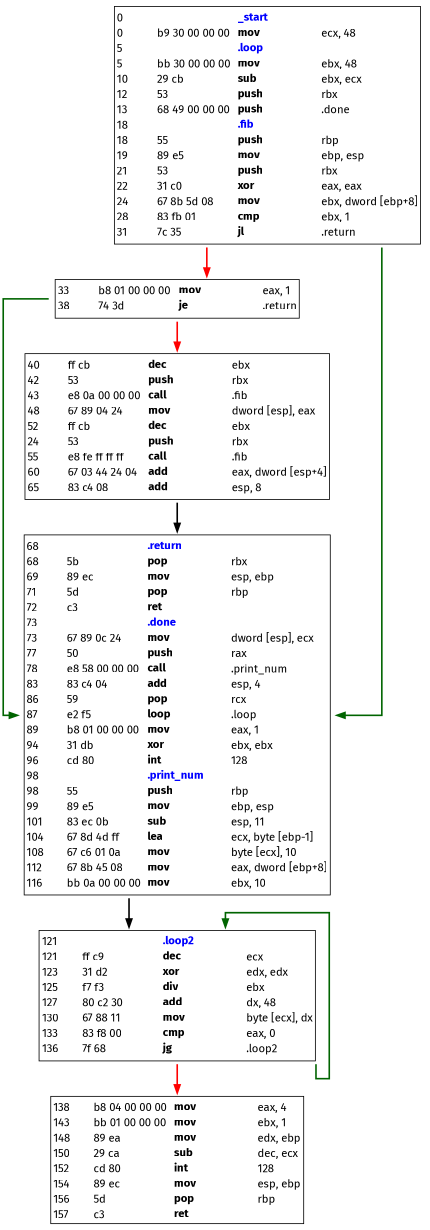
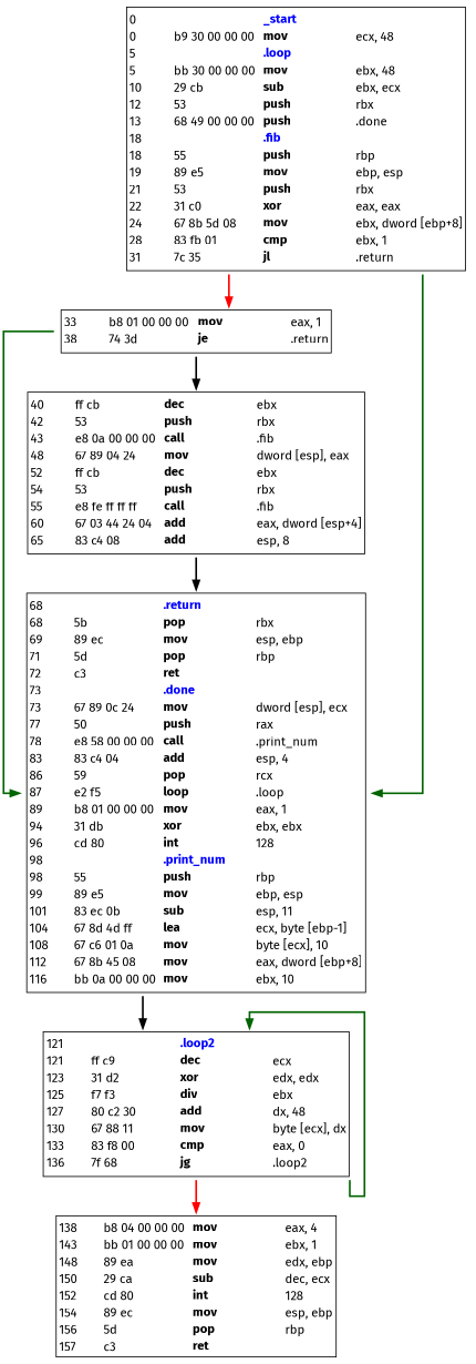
  digraph {
    fontname="Fira Sans"
    splines=ortho
    node [fontname="Fira Sans" shape=plaintext]
    edge [color=red fontname="Fira Sans" headport="top:n" penwidth=2.0 tailport="bottom:s"]
    n1 [label=<<table border="1" cellborder="0" cellspacing="0"><tr PORT="top"><td></td></tr><tr><td align="left">0</td><td></td><td COLSPAN="100%" align="left"><b><font color="blue">_start</font></b></td></tr><tr><td align="left" width="50px">0</td><td align="left" width="100px">b9 30 00 00 00 </td><td align="left" width="100px"><font COLOR="black"><b>mov</b></font></td><td align="left"><font COLOR="black"> ecx, 48</font></td></tr><tr><td align="left">5</td><td></td><td COLSPAN="100%" align="left"><b><font color="blue">.loop</font></b></td></tr><tr><td align="left" width="50px">5</td><td align="left" width="100px">bb 30 00 00 00 </td><td align="left" width="100px"><font COLOR="black"><b>mov</b></font></td><td align="left"><font COLOR="black"> ebx, 48</font></td></tr><tr><td align="left" width="50px">10</td><td align="left" width="100px">29 cb </td><td align="left" width="100px"><font COLOR="black"><b>sub</b></font></td><td align="left"><font COLOR="black"> ebx, ecx</font></td></tr><tr><td align="left" width="50px">12</td><td align="left" width="100px">53 </td><td align="left" width="100px"><font COLOR="black"><b>push</b></font></td><td align="left"><font COLOR="black"> rbx</font></td></tr><tr><td align="left" width="50px">13</td><td align="left" width="100px">68 49 00 00 00 </td><td align="left" width="100px"><font COLOR="black"><b>push</b></font></td><td align="left"><font COLOR="black"> .done</font></td></tr><tr><td align="left">18</td><td></td><td COLSPAN="100%" align="left"><b><font color="blue">.fib</font></b></td></tr><tr><td align="left" width="50px">18</td><td align="left" width="100px">55 </td><td align="left" width="100px"><font COLOR="black"><b>push</b></font></td><td align="left"><font COLOR="black"> rbp</font></td></tr><tr><td align="left" width="50px">19</td><td align="left" width="100px">89 e5 </td><td align="left" width="100px"><font COLOR="black"><b>mov</b></font></td><td align="left"><font COLOR="black"> ebp, esp</font></td></tr><tr><td align="left" width="50px">21</td><td align="left" width="100px">53 </td><td align="left" width="100px"><font COLOR="black"><b>push</b></font></td><td align="left"><font COLOR="black"> rbx</font></td></tr><tr><td align="left" width="50px">22</td><td align="left" width="100px">31 c0 </td><td align="left" width="100px"><font COLOR="black"><b>xor</b></font></td><td align="left"><font COLOR="black"> eax, eax</font></td></tr><tr><td align="left" width="50px">24</td><td align="left" width="100px">67 8b 5d 08 </td><td align="left" width="100px"><font COLOR="black"><b>mov</b></font></td><td align="left"><font COLOR="black"> ebx, dword [ebp+8]</font></td></tr><tr><td align="left" width="50px">28</td><td align="left" width="100px">83 fb 01 </td><td align="left" width="100px"><font COLOR="black"><b>cmp</b></font></td><td align="left"><font COLOR="black"> ebx, 1</font></td></tr><tr><td align="left" width="50px">31</td><td align="left" width="100px">7c 35 </td><td align="left" width="100px"><font COLOR="black"><b>jl</b></font></td><td align="left"><font COLOR="black"> .return</font></td></tr><tr PORT="bottom"><td></td></tr></table>>]
    n2 [label=<<table border="1" cellborder="0" cellspacing="0"><tr PORT="top"><td></td></tr><tr><td align="left" width="50px">33</td><td align="left" width="100px">b8 01 00 00 00 </td><td align="left" width="100px"><font COLOR="black"><b>mov</b></font></td><td align="left"><font COLOR="black"> eax, 1</font></td></tr><tr><td align="left" width="50px">38</td><td align="left" width="100px">74 3d </td><td align="left" width="100px"><font COLOR="black"><b>je</b></font></td><td align="left"><font COLOR="black"> .return</font></td></tr><tr PORT="bottom"><td></td></tr></table>>]
    n3 [label=<<table border="1" cellborder="0" cellspacing="0"><tr PORT="top"><td></td></tr><tr><td align="left">68</td><td></td><td COLSPAN="100%" align="left"><b><font color="blue">.return</font></b></td></tr><tr><td align="left" width="50px">68</td><td align="left" width="100px">5b </td><td align="left" width="100px"><font COLOR="black"><b>pop</b></font></td><td align="left"><font COLOR="black"> rbx</font></td></tr><tr><td align="left" width="50px">69</td><td align="left" width="100px">89 ec </td><td align="left" width="100px"><font COLOR="black"><b>mov</b></font></td><td align="left"><font COLOR="black"> esp, ebp</font></td></tr><tr><td align="left" width="50px">71</td><td align="left" width="100px">5d </td><td align="left" width="100px"><font COLOR="black"><b>pop</b></font></td><td align="left"><font COLOR="black"> rbp</font></td></tr><tr><td align="left" width="50px">72</td><td align="left" width="100px">c3 </td><td align="left" width="100px"><font COLOR="black"><b>ret</b></font></td><td align="left"><font COLOR="black"> </font></td></tr><tr><td align="left">73</td><td></td><td COLSPAN="100%" align="left"><b><font color="blue">.done</font></b></td></tr><tr><td align="left" width="50px">73</td><td align="left" width="100px">67 89 0c 24 </td><td align="left" width="100px"><font COLOR="black"><b>mov</b></font></td><td align="left"><font COLOR="black"> dword [esp], ecx</font></td></tr><tr><td align="left" width="50px">77</td><td align="left" width="100px">50 </td><td align="left" width="100px"><font COLOR="black"><b>push</b></font></td><td align="left"><font COLOR="black"> rax</font></td></tr><tr><td align="left" width="50px">78</td><td align="left" width="100px">e8 58 00 00 00 </td><td align="left" width="100px"><font COLOR="black"><b>call</b></font></td><td align="left"><font COLOR="black"> .print_num</font></td></tr><tr><td align="left" width="50px">83</td><td align="left" width="100px">83 c4 04 </td><td align="left" width="100px"><font COLOR="black"><b>add</b></font></td><td align="left"><font COLOR="black"> esp, 4</font></td></tr><tr><td align="left" width="50px">86</td><td align="left" width="100px">59 </td><td align="left" width="100px"><font COLOR="black"><b>pop</b></font></td><td align="left"><font COLOR="black"> rcx</font></td></tr><tr><td align="left" width="50px">87</td><td align="left" width="100px">e2 f5 </td><td align="left" width="100px"><font COLOR="black"><b>loop</b></font></td><td align="left"><font COLOR="black"> .loop</font></td></tr><tr><td align="left" width="50px">89</td><td align="left" width="100px">b8 01 00 00 00 </td><td align="left" width="100px"><font COLOR="black"><b>mov</b></font></td><td align="left"><font COLOR="black"> eax, 1</font></td></tr><tr><td align="left" width="50px">94</td><td align="left" width="100px">31 db </td><td align="left" width="100px"><font COLOR="black"><b>xor</b></font></td><td align="left"><font COLOR="black"> ebx, ebx</font></td></tr><tr><td align="left" width="50px">96</td><td align="left" width="100px">cd 80 </td><td align="left" width="100px"><font COLOR="black"><b>int</b></font></td><td align="left"><font COLOR="black"> 128</font></td></tr><tr><td align="left">98</td><td></td><td COLSPAN="100%" align="left"><b><font color="blue">.print_num</font></b></td></tr><tr><td align="left" width="50px">98</td><td align="left" width="100px">55 </td><td align="left" width="100px"><font COLOR="black"><b>push</b></font></td><td align="left"><font COLOR="black"> rbp</font></td></tr><tr><td align="left" width="50px">99</td><td align="left" width="100px">89 e5 </td><td align="left" width="100px"><font COLOR="black"><b>mov</b></font></td><td align="left"><font COLOR="black"> ebp, esp</font></td></tr><tr><td align="left" width="50px">101</td><td align="left" width="100px">83 ec 0b </td><td align="left" width="100px"><font COLOR="black"><b>sub</b></font></td><td align="left"><font COLOR="black"> esp, 11</font></td></tr><tr><td align="left" width="50px">104</td><td align="left" width="100px">67 8d 4d ff </td><td align="left" width="100px"><font COLOR="black"><b>lea</b></font></td><td align="left"><font COLOR="black"> ecx, byte [ebp-1]</font></td></tr><tr><td align="left" width="50px">108</td><td align="left" width="100px">67 c6 01 0a </td><td align="left" width="100px"><font COLOR="black"><b>mov</b></font></td><td align="left"><font COLOR="black"> byte [ecx], 10</font></td></tr><tr><td align="left" width="50px">112</td><td align="left" width="100px">67 8b 45 08 </td><td align="left" width="100px"><font COLOR="black"><b>mov</b></font></td><td align="left"><font COLOR="black"> eax, dword [ebp+8]</font></td></tr><tr><td align="left" width="50px">116</td><td align="left" width="100px">bb 0a 00 00 00 </td><td align="left" width="100px"><font COLOR="black"><b>mov</b></font></td><td align="left"><font COLOR="black"> ebx, 10</font></td></tr><tr PORT="bottom"><td></td></tr></table>>]
-   n4 [label=<<table border="1" cellborder="0" cellspacing="0"><tr PORT="top"><td></td></tr><tr><td align="left" width="50px">40</td><td align="left" width="100px">ff cb </td><td align="left" width="100px"><font COLOR="black"><b>dec</b></font></td><td align="left"><font COLOR="black"> ebx</font></td></tr><tr><td align="left" width="50px">42</td><td align="left" width="100px">53 </td><td align="left" width="100px"><font COLOR="black"><b>push</b></font></td><td align="left"><font COLOR="black"> rbx</font></td></tr><tr><td align="left" width="50px">43</td><td align="left" width="100px">e8 0a 00 00 00 </td><td align="left" width="100px"><font COLOR="black"><b>call</b></font></td><td align="left"><font COLOR="black"> .fib</font></td></tr><tr><td align="left" width="50px">48</td><td align="left" width="100px">67 89 04 24 </td><td align="left" width="100px"><font COLOR="black"><b>mov</b></font></td><td align="left"><font COLOR="black"> dword [esp], eax</font></td></tr><tr><td align="left" width="50px">52</td><td align="left" width="100px">ff cb </td><td align="left" width="100px"><font COLOR="black"><b>dec</b></font></td><td align="left"><font COLOR="black"> ebx</font></td></tr><tr><td align="left" width="50px">24</td><td align="left" width="100px">53 </td><td align="left" width="100px"><font COLOR="black"><b>push</b></font></td><td align="left"><font COLOR="black"> rbx</font></td></tr><tr><td align="left" width="50px">55</td><td align="left" width="100px">e8 fe ff ff ff </td><td align="left" width="100px"><font COLOR="black"><b>call</b></font></td><td align="left"><font COLOR="black"> .fib</font></td></tr><tr><td align="left" width="50px">60</td><td align="left" width="100px">67 03 44 24 04 </td><td align="left" width="100px"><font COLOR="black"><b>add</b></font></td><td align="left"><font COLOR="black"> eax, dword [esp+4]</font></td></tr><tr><td align="left" width="50px">65</td><td align="left" width="100px">83 c4 08 </td><td align="left" width="100px"><font COLOR="black"><b>add</b></font></td><td align="left"><font COLOR="black"> esp, 8</font></td></tr><tr PORT="bottom"><td></td></tr></table>>]
+   n4 [label=<<table border="1" cellborder="0" cellspacing="0"><tr PORT="top"><td></td></tr><tr><td align="left" width="50px">40</td><td align="left" width="100px">ff cb </td><td align="left" width="100px"><font COLOR="black"><b>dec</b></font></td><td align="left"><font COLOR="black"> ebx</font></td></tr><tr><td align="left" width="50px">42</td><td align="left" width="100px">53 </td><td align="left" width="100px"><font COLOR="black"><b>push</b></font></td><td align="left"><font COLOR="black"> rbx</font></td></tr><tr><td align="left" width="50px">43</td><td align="left" width="100px">e8 0a 00 00 00 </td><td align="left" width="100px"><font COLOR="black"><b>call</b></font></td><td align="left"><font COLOR="black"> .fib</font></td></tr><tr><td align="left" width="50px">48</td><td align="left" width="100px">67 89 04 24 </td><td align="left" width="100px"><font COLOR="black"><b>mov</b></font></td><td align="left"><font COLOR="black"> dword [esp], eax</font></td></tr><tr><td align="left" width="50px">52</td><td align="left" width="100px">ff cb </td><td align="left" width="100px"><font COLOR="black"><b>dec</b></font></td><td align="left"><font COLOR="black"> ebx</font></td></tr><tr><td align="left" width="50px">54</td><td align="left" width="100px">53 </td><td align="left" width="100px"><font COLOR="black"><b>push</b></font></td><td align="left"><font COLOR="black"> rbx</font></td></tr><tr><td align="left" width="50px">55</td><td align="left" width="100px">e8 fe ff ff ff </td><td align="left" width="100px"><font COLOR="black"><b>call</b></font></td><td align="left"><font COLOR="black"> .fib</font></td></tr><tr><td align="left" width="50px">60</td><td align="left" width="100px">67 03 44 24 04 </td><td align="left" width="100px"><font COLOR="black"><b>add</b></font></td><td align="left"><font COLOR="black"> eax, dword [esp+4]</font></td></tr><tr><td align="left" width="50px">65</td><td align="left" width="100px">83 c4 08 </td><td align="left" width="100px"><font COLOR="black"><b>add</b></font></td><td align="left"><font COLOR="black"> esp, 8</font></td></tr><tr PORT="bottom"><td></td></tr></table>>]
    n5 [label=<<table border="1" cellborder="0" cellspacing="0"><tr PORT="top"><td></td></tr><tr><td align="left">121</td><td></td><td COLSPAN="100%" align="left"><b><font color="blue">.loop2</font></b></td></tr><tr><td align="left" width="50px">121</td><td align="left" width="100px">ff c9 </td><td align="left" width="100px"><font COLOR="black"><b>dec</b></font></td><td align="left"><font COLOR="black"> ecx</font></td></tr><tr><td align="left" width="50px">123</td><td align="left" width="100px">31 d2 </td><td align="left" width="100px"><font COLOR="black"><b>xor</b></font></td><td align="left"><font COLOR="black"> edx, edx</font></td></tr><tr><td align="left" width="50px">125</td><td align="left" width="100px">f7 f3 </td><td align="left" width="100px"><font COLOR="black"><b>div</b></font></td><td align="left"><font COLOR="black"> ebx</font></td></tr><tr><td align="left" width="50px">127</td><td align="left" width="100px">80 c2 30 </td><td align="left" width="100px"><font COLOR="black"><b>add</b></font></td><td align="left"><font COLOR="black"> dx, 48</font></td></tr><tr><td align="left" width="50px">130</td><td align="left" width="100px">67 88 11 </td><td align="left" width="100px"><font COLOR="black"><b>mov</b></font></td><td align="left"><font COLOR="black"> byte [ecx], dx</font></td></tr><tr><td align="left" width="50px">133</td><td align="left" width="100px">83 f8 00 </td><td align="left" width="100px"><font COLOR="black"><b>cmp</b></font></td><td align="left"><font COLOR="black"> eax, 0</font></td></tr><tr><td align="left" width="50px">136</td><td align="left" width="100px">7f 68 </td><td align="left" width="100px"><font COLOR="black"><b>jg</b></font></td><td align="left"><font COLOR="black"> .loop2</font></td></tr><tr PORT="bottom"><td></td></tr></table>>]
    n6 [label=<<table border="1" cellborder="0" cellspacing="0"><tr PORT="top"><td></td></tr><tr><td align="left" width="50px">138</td><td align="left" width="100px">b8 04 00 00 00 </td><td align="left" width="100px"><font COLOR="black"><b>mov</b></font></td><td align="left"><font COLOR="black"> eax, 4</font></td></tr><tr><td align="left" width="50px">143</td><td align="left" width="100px">bb 01 00 00 00 </td><td align="left" width="100px"><font COLOR="black"><b>mov</b></font></td><td align="left"><font COLOR="black"> ebx, 1</font></td></tr><tr><td align="left" width="50px">148</td><td align="left" width="100px">89 ea </td><td align="left" width="100px"><font COLOR="black"><b>mov</b></font></td><td align="left"><font COLOR="black"> edx, ebp</font></td></tr><tr><td align="left" width="50px">150</td><td align="left" width="100px">29 ca </td><td align="left" width="100px"><font COLOR="black"><b>sub</b></font></td><td align="left"><font COLOR="black"> dec, ecx</font></td></tr><tr><td align="left" width="50px">152</td><td align="left" width="100px">cd 80 </td><td align="left" width="100px"><font COLOR="black"><b>int</b></font></td><td align="left"><font COLOR="black"> 128</font></td></tr><tr><td align="left" width="50px">154</td><td align="left" width="100px">89 ec </td><td align="left" width="100px"><font COLOR="black"><b>mov</b></font></td><td align="left"><font COLOR="black"> esp, ebp</font></td></tr><tr><td align="left" width="50px">156</td><td align="left" width="100px">5d </td><td align="left" width="100px"><font COLOR="black"><b>pop</b></font></td><td align="left"><font COLOR="black"> rbp</font></td></tr><tr><td align="left" width="50px">157</td><td align="left" width="100px">c3 </td><td align="left" width="100px"><font COLOR="black"><b>ret</b></font></td><td align="left"><font COLOR="black"> </font></td></tr></table>>]
    n1 -> n2
    n1 -> n3 [color=darkgreen]
    n2 -> n3 [color=darkgreen]
-   n2 -> n4
+   n2 -> n4 [color=black]
    n3 -> n5 [color=black]
    n4 -> n3 [color=black]
    n5 -> n5 [color=darkgreen dir=back]
    n5 -> n6
  }
